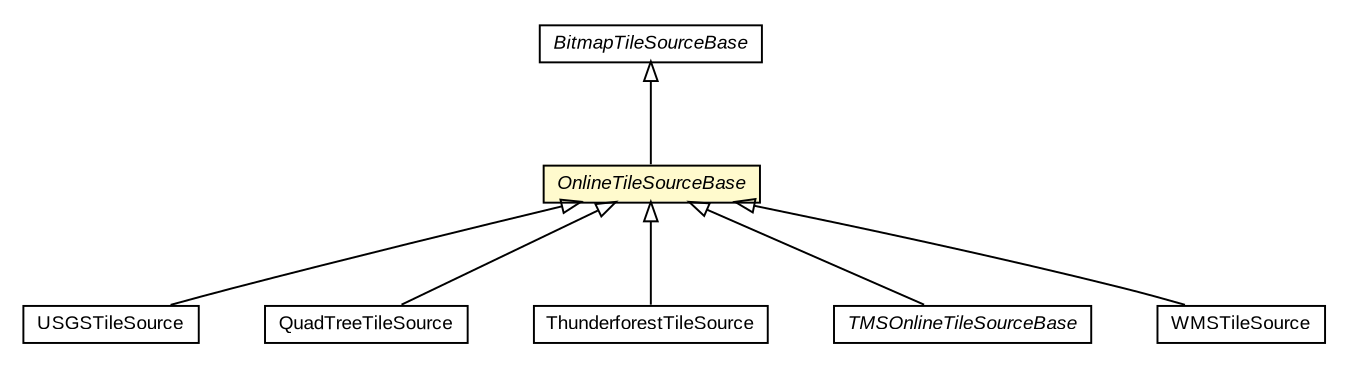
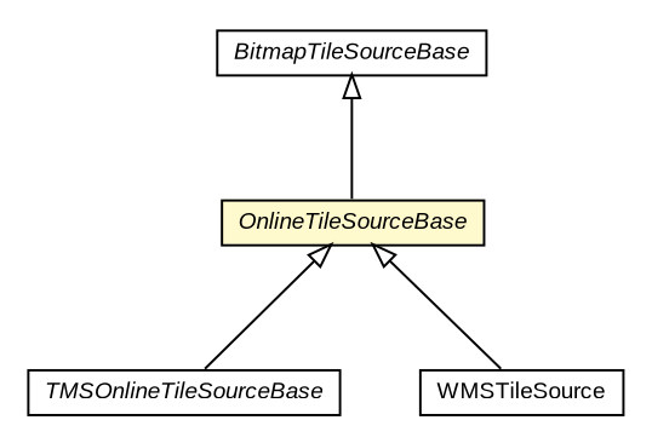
  digraph {
    nodesep=0.25
    ranksep=0.5
    node [fontcolor=black fontname=arial fontsize=10.0 shape=plaintext]
    edge [arrowtail=empty dir=back fontname=arial fontsize=10 headport=p labelfontname=arial labelfontsize=10 tailport=p]
-   n1 [label=<<table title="org.osmdroid.samplefragments.tilesources.USGSTileSource" border="0" cellborder="1" cellspacing="0" cellpadding="2" port="p" href="../../samplefragments/tilesources/USGSTileSource.html"> 		<tr><td><table border="0" cellspacing="0" cellpadding="1"> <tr><td align="center" balign="center"> USGSTileSource </td></tr> 		</table></td></tr> 		</table>>]
    n2 [label=<<table title="org.osmdroid.tileprovider.tilesource.BitmapTileSourceBase" border="0" cellborder="1" cellspacing="0" cellpadding="2" port="p" href="./BitmapTileSourceBase.html"> 		<tr><td><table border="0" cellspacing="0" cellpadding="1"> <tr><td align="center" balign="center"><font face="arial italic"> BitmapTileSourceBase </font></td></tr> 		</table></td></tr> 		</table>>]
    n3 [label=<<table title="org.osmdroid.tileprovider.tilesource.OnlineTileSourceBase" border="0" cellborder="1" cellspacing="0" cellpadding="2" port="p" bgcolor="lemonChiffon" href="./OnlineTileSourceBase.html"> 		<tr><td><table border="0" cellspacing="0" cellpadding="1"> <tr><td align="center" balign="center"><font face="arial italic"> OnlineTileSourceBase </font></td></tr> 		</table></td></tr> 		</table>>]
-   n4 [label=<<table title="org.osmdroid.tileprovider.tilesource.QuadTreeTileSource" border="0" cellborder="1" cellspacing="0" cellpadding="2" port="p" href="./QuadTreeTileSource.html"> 		<tr><td><table border="0" cellspacing="0" cellpadding="1"> <tr><td align="center" balign="center"> QuadTreeTileSource </td></tr> 		</table></td></tr> 		</table>>]
-   n5 [label=<<table title="org.osmdroid.tileprovider.tilesource.ThunderforestTileSource" border="0" cellborder="1" cellspacing="0" cellpadding="2" port="p" href="./ThunderforestTileSource.html"> 		<tr><td><table border="0" cellspacing="0" cellpadding="1"> <tr><td align="center" balign="center"> ThunderforestTileSource </td></tr> 		</table></td></tr> 		</table>>]
    n6 [label=<<table title="org.osmdroid.tileprovider.tilesource.TMSOnlineTileSourceBase" border="0" cellborder="1" cellspacing="0" cellpadding="2" port="p" href="./TMSOnlineTileSourceBase.html"> 		<tr><td><table border="0" cellspacing="0" cellpadding="1"> <tr><td align="center" balign="center"><font face="arial italic"> TMSOnlineTileSourceBase </font></td></tr> 		</table></td></tr> 		</table>>]
    n7 [label=<<table title="org.osmdroid.wms.WMSTileSource" border="0" cellborder="1" cellspacing="0" cellpadding="2" port="p" href="../../wms/WMSTileSource.html"> 		<tr><td><table border="0" cellspacing="0" cellpadding="1"> <tr><td align="center" balign="center"> WMSTileSource </td></tr> 		</table></td></tr> 		</table>>]
    n2 -> n3
-   n3 -> n1
-   n3 -> n4
-   n3 -> n5
    n3 -> n6
    n3 -> n7
  }
